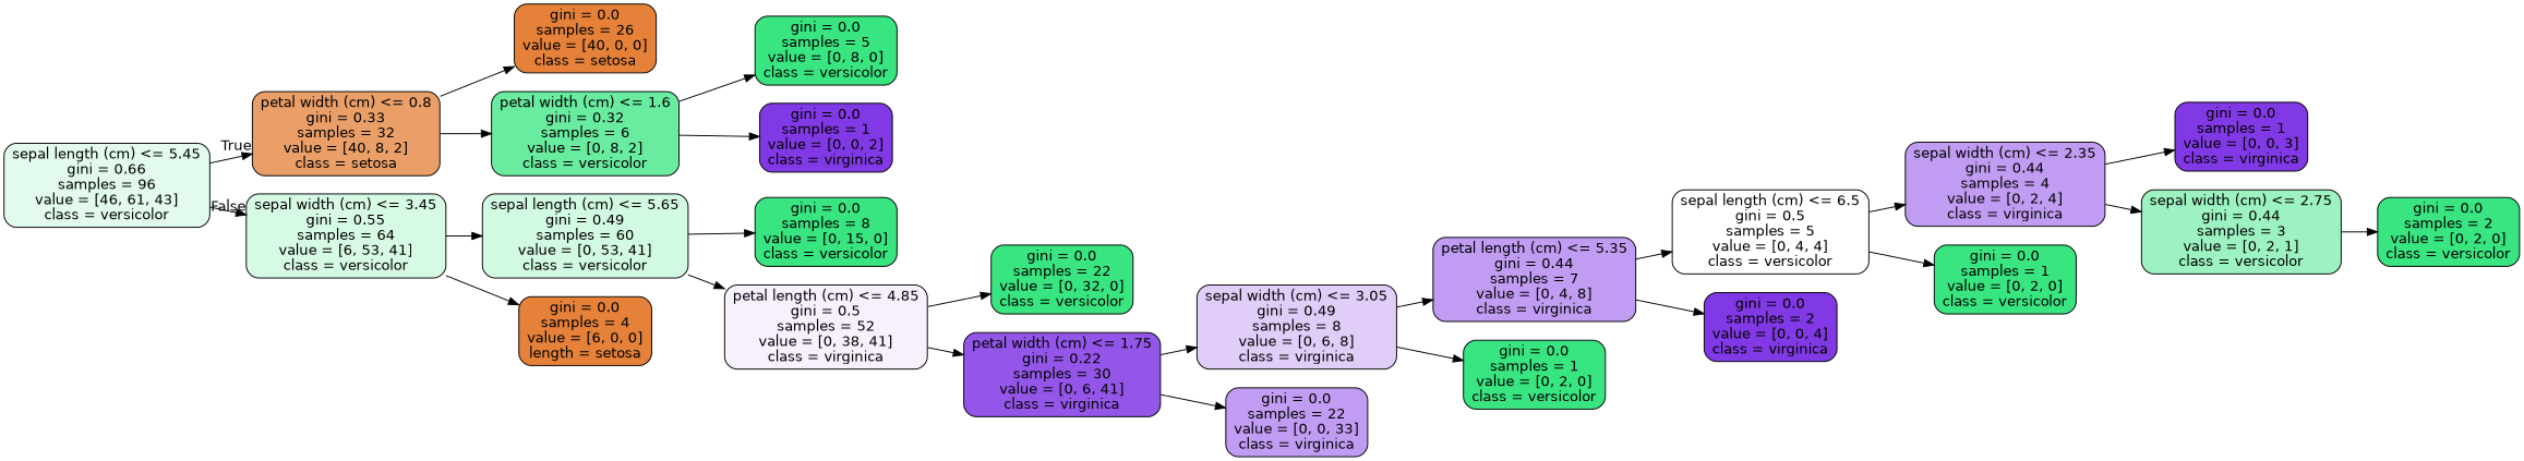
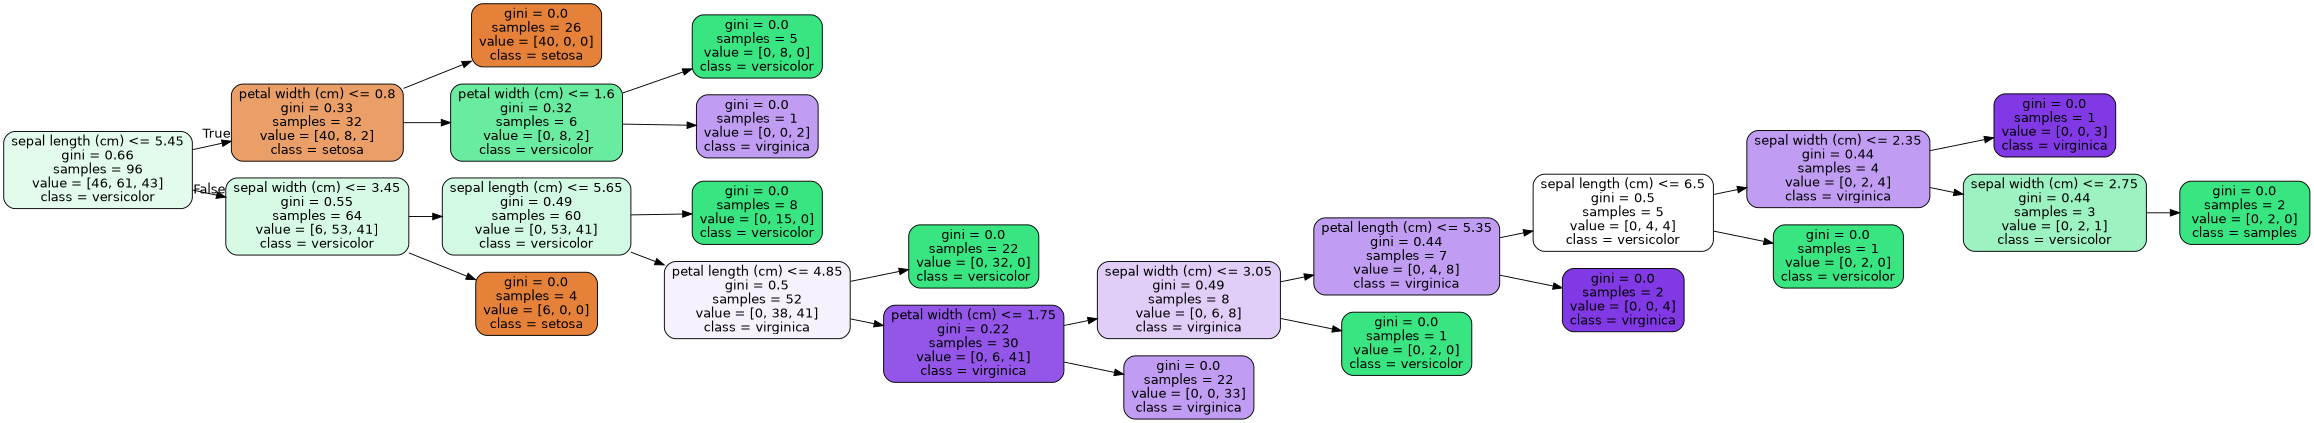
  digraph {
    rankdir=LR
    node [color=black fillcolor="#39e581" fontname=helvetica shape=box style="filled, rounded"]
    edge [fontname=helvetica]
    n1 [fillcolor="#e2fbed" label="sepal length (cm) <= 5.45\ngini = 0.66\nsamples = 96\nvalue = [46, 61, 43]\nclass = versicolor"]
    n2 [fillcolor="#eb9f68" label="petal width (cm) <= 0.8\ngini = 0.33\nsamples = 32\nvalue = [40, 8, 2]\nclass = setosa"]
    n3 [fillcolor="#d7fae5" label="sepal width (cm) <= 3.45\ngini = 0.55\nsamples = 64\nvalue = [6, 53, 41]\nclass = versicolor"]
    n4 [fillcolor="#e58139" label="gini = 0.0\nsamples = 26\nvalue = [40, 0, 0]\nclass = setosa"]
    n5 [fillcolor="#6aeca0" label="petal width (cm) <= 1.6\ngini = 0.32\nsamples = 6\nvalue = [0, 8, 2]\nclass = versicolor"]
    n6 [fillcolor="#d2f9e2" label="sepal length (cm) <= 5.65\ngini = 0.49\nsamples = 60\nvalue = [0, 53, 41]\nclass = versicolor"]
-   n7 [fillcolor="#e58139" label="gini = 0.0\nsamples = 4\nvalue = [6, 0, 0]\nlength = setosa"]
+   n7 [fillcolor="#e58139" label="gini = 0.0\nsamples = 4\nvalue = [6, 0, 0]\nclass = setosa"]
    n8 [label="gini = 0.0\nsamples = 5\nvalue = [0, 8, 0]\nclass = versicolor"]
-   n9 [fillcolor="#8139e5" label="gini = 0.0\nsamples = 1\nvalue = [0, 0, 2]\nclass = virginica"]
+   n9 [fillcolor="#c09cf2" label="gini = 0.0\nsamples = 1\nvalue = [0, 0, 2]\nclass = virginica"]
    n10 [label="gini = 0.0\nsamples = 8\nvalue = [0, 15, 0]\nclass = versicolor"]
    n11 [fillcolor="#f6f1fd" label="petal length (cm) <= 4.85\ngini = 0.5\nsamples = 52\nvalue = [0, 38, 41]\nclass = virginica"]
    n12 [label="gini = 0.0\nsamples = 22\nvalue = [0, 32, 0]\nclass = versicolor"]
    n13 [fillcolor="#9356e9" label="petal width (cm) <= 1.75\ngini = 0.22\nsamples = 30\nvalue = [0, 6, 41]\nclass = virginica"]
    n14 [fillcolor="#e0cef8" label="sepal width (cm) <= 3.05\ngini = 0.49\nsamples = 8\nvalue = [0, 6, 8]\nclass = virginica"]
    n15 [fillcolor="#c09cf2" label="gini = 0.0\nsamples = 22\nvalue = [0, 0, 33]\nclass = virginica"]
    n16 [fillcolor="#c09cf2" label="petal length (cm) <= 5.35\ngini = 0.44\nsamples = 7\nvalue = [0, 4, 8]\nclass = virginica"]
    n17 [label="gini = 0.0\nsamples = 1\nvalue = [0, 2, 0]\nclass = versicolor"]
    n18 [fillcolor="#ffffff" label="sepal length (cm) <= 6.5\ngini = 0.5\nsamples = 5\nvalue = [0, 4, 4]\nclass = versicolor"]
    n19 [fillcolor="#8139e5" label="gini = 0.0\nsamples = 2\nvalue = [0, 0, 4]\nclass = virginica"]
    n20 [fillcolor="#c09cf2" label="sepal width (cm) <= 2.35\ngini = 0.44\nsamples = 4\nvalue = [0, 2, 4]\nclass = virginica"]
    n21 [label="gini = 0.0\nsamples = 1\nvalue = [0, 2, 0]\nclass = versicolor"]
    n22 [fillcolor="#8139e5" label="gini = 0.0\nsamples = 1\nvalue = [0, 0, 3]\nclass = virginica"]
    n23 [fillcolor="#9cf2c0" label="sepal width (cm) <= 2.75\ngini = 0.44\nsamples = 3\nvalue = [0, 2, 1]\nclass = versicolor"]
-   n24 [label="gini = 0.0\nsamples = 2\nvalue = [0, 2, 0]\nclass = versicolor"]
+   n24 [label="gini = 0.0\nsamples = 2\nvalue = [0, 2, 0]\nclass = samples"]
    n1 -> n2 [headlabel=True labelangle=45 labeldistance=2.5]
    n1 -> n3 [headlabel=False labelangle=-45 labeldistance=2.5]
    n2 -> n4
    n2 -> n5
    n3 -> n6
    n3 -> n7
    n5 -> n8
    n5 -> n9
    n6 -> n10
    n6 -> n11
    n11 -> n12
    n11 -> n13
    n13 -> n14
    n13 -> n15
    n14 -> n16
    n14 -> n17
    n16 -> n18
    n16 -> n19
    n18 -> n20
    n18 -> n21
    n20 -> n22
    n20 -> n23
    n23 -> n24
  }
